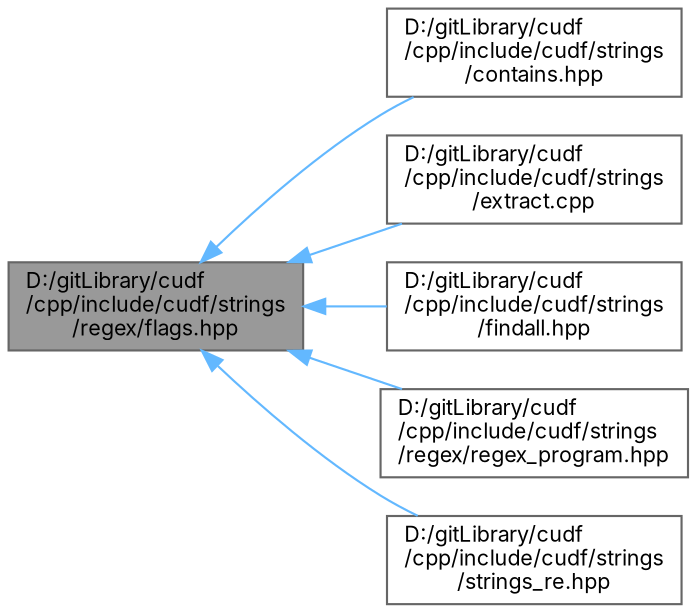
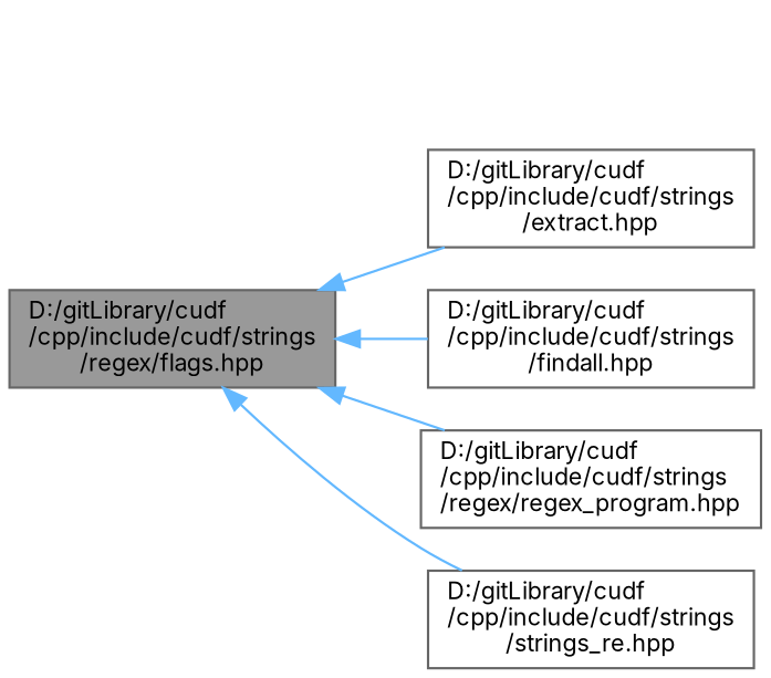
  digraph {
    fontname=Inter
    rankdir=LR
    node [color=grey40 fillcolor=white fontname=Inter fontsize=10 shape=box style=filled]
    edge [color=steelblue1 dir=back fontname=Inter fontsize=10 labelfontname=Helvetica labelfontsize=10 style=solid]
    n1 [color=gray40 fillcolor=grey60 fontcolor=black height=0.2 label="D:/gitLibrary/cudf\l/cpp/include/cudf/strings\l/regex/flags.hpp" width=0.4]
-   n2 [height=0.2 label="D:/gitLibrary/cudf\l/cpp/include/cudf/strings\l/contains.hpp" width=0.4]
-   n3 [height=0.2 label="D:/gitLibrary/cudf\l/cpp/include/cudf/strings\l/extract.cpp" width=0.4]
+   n3 [height=0.2 label="D:/gitLibrary/cudf\l/cpp/include/cudf/strings\l/extract.hpp" width=0.4]
    n4 [height=0.2 label="D:/gitLibrary/cudf\l/cpp/include/cudf/strings\l/findall.hpp" width=0.4]
    n5 [height=0.2 label="D:/gitLibrary/cudf\l/cpp/include/cudf/strings\l/regex/regex_program.hpp" width=0.4]
    n6 [height=0.2 label="D:/gitLibrary/cudf\l/cpp/include/cudf/strings\l/strings_re.hpp" width=0.4]
-   n1 -> n2
    n1 -> n3
    n1 -> n4
    n1 -> n5
    n1 -> n6
  }
